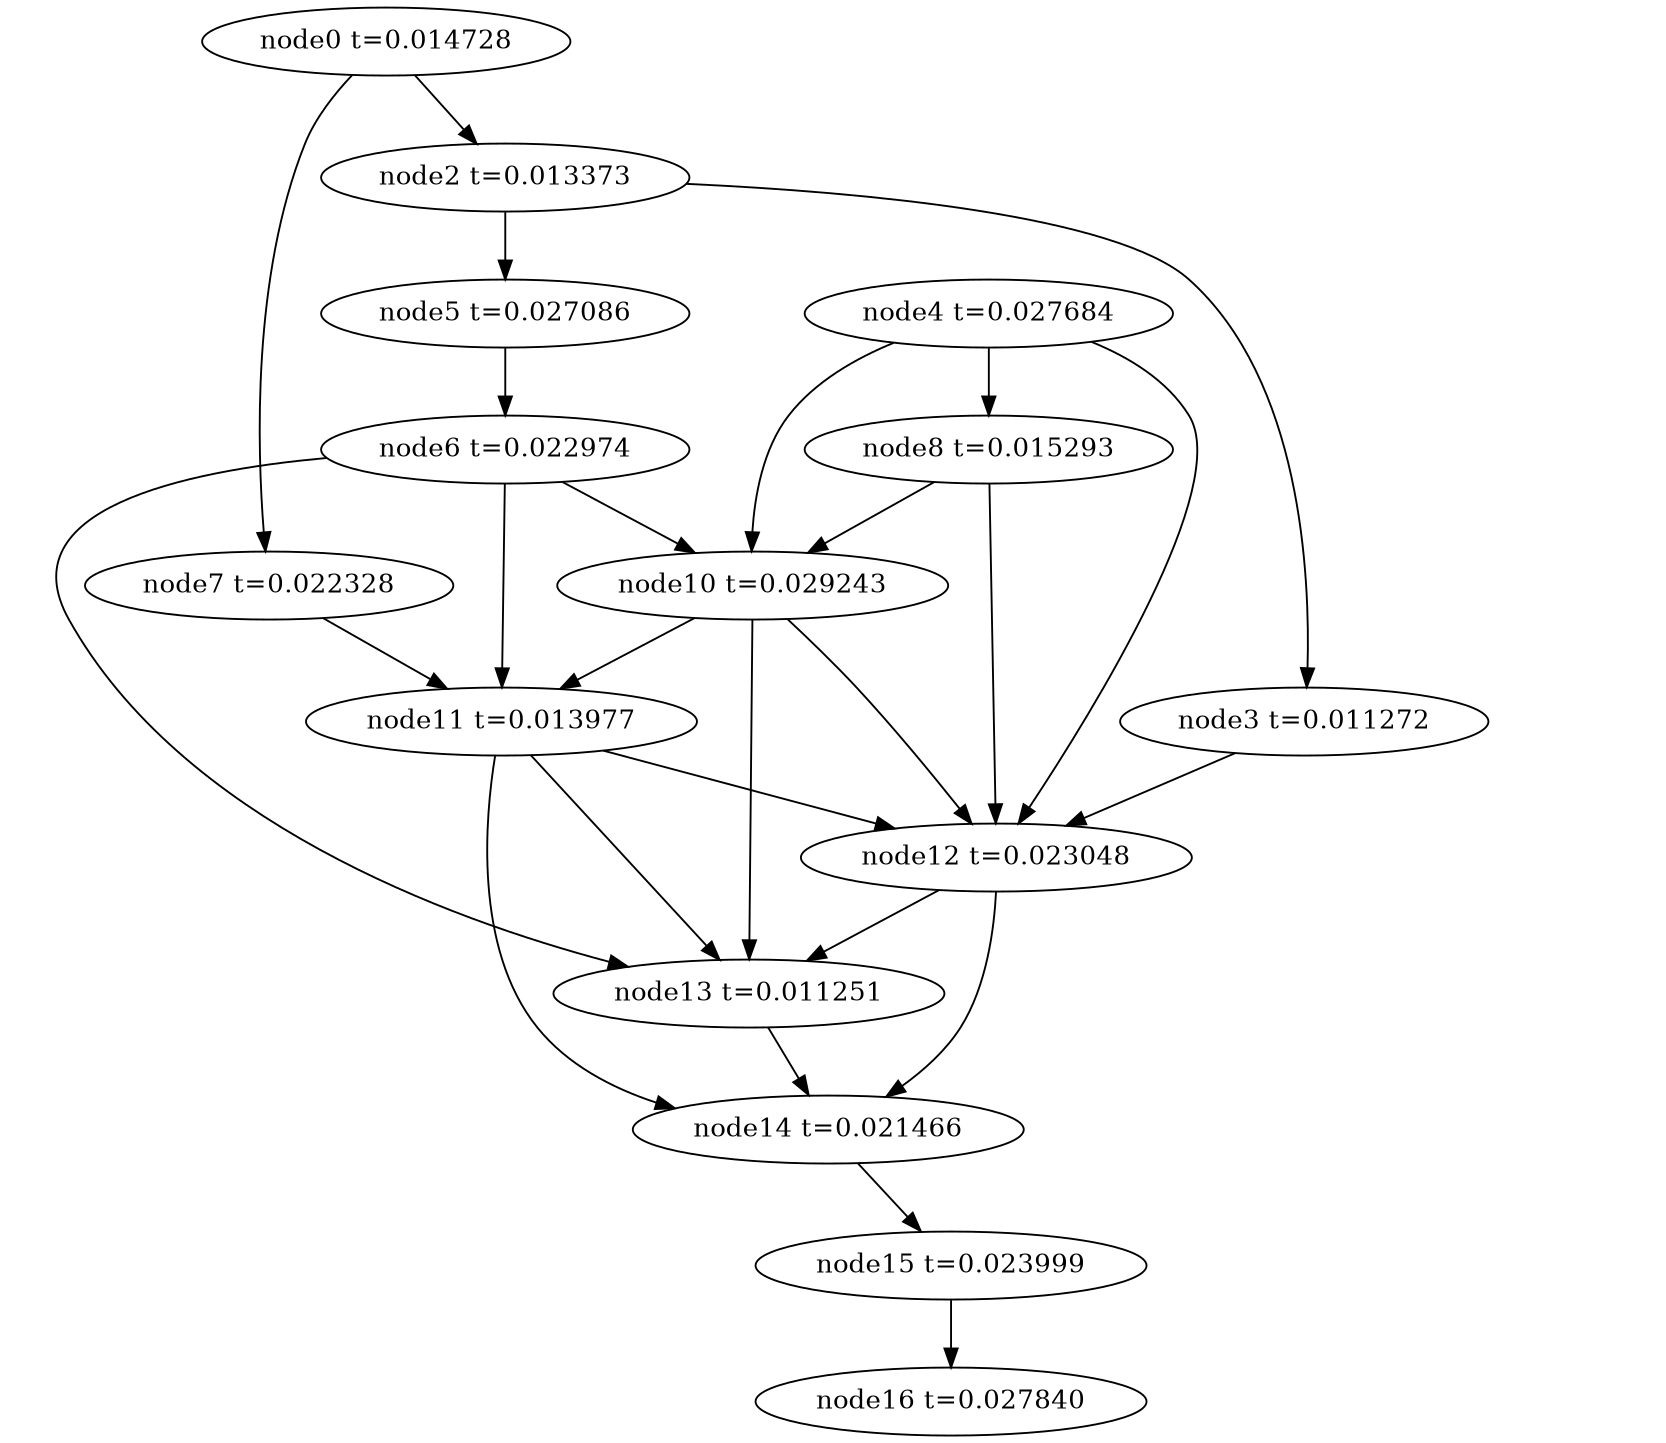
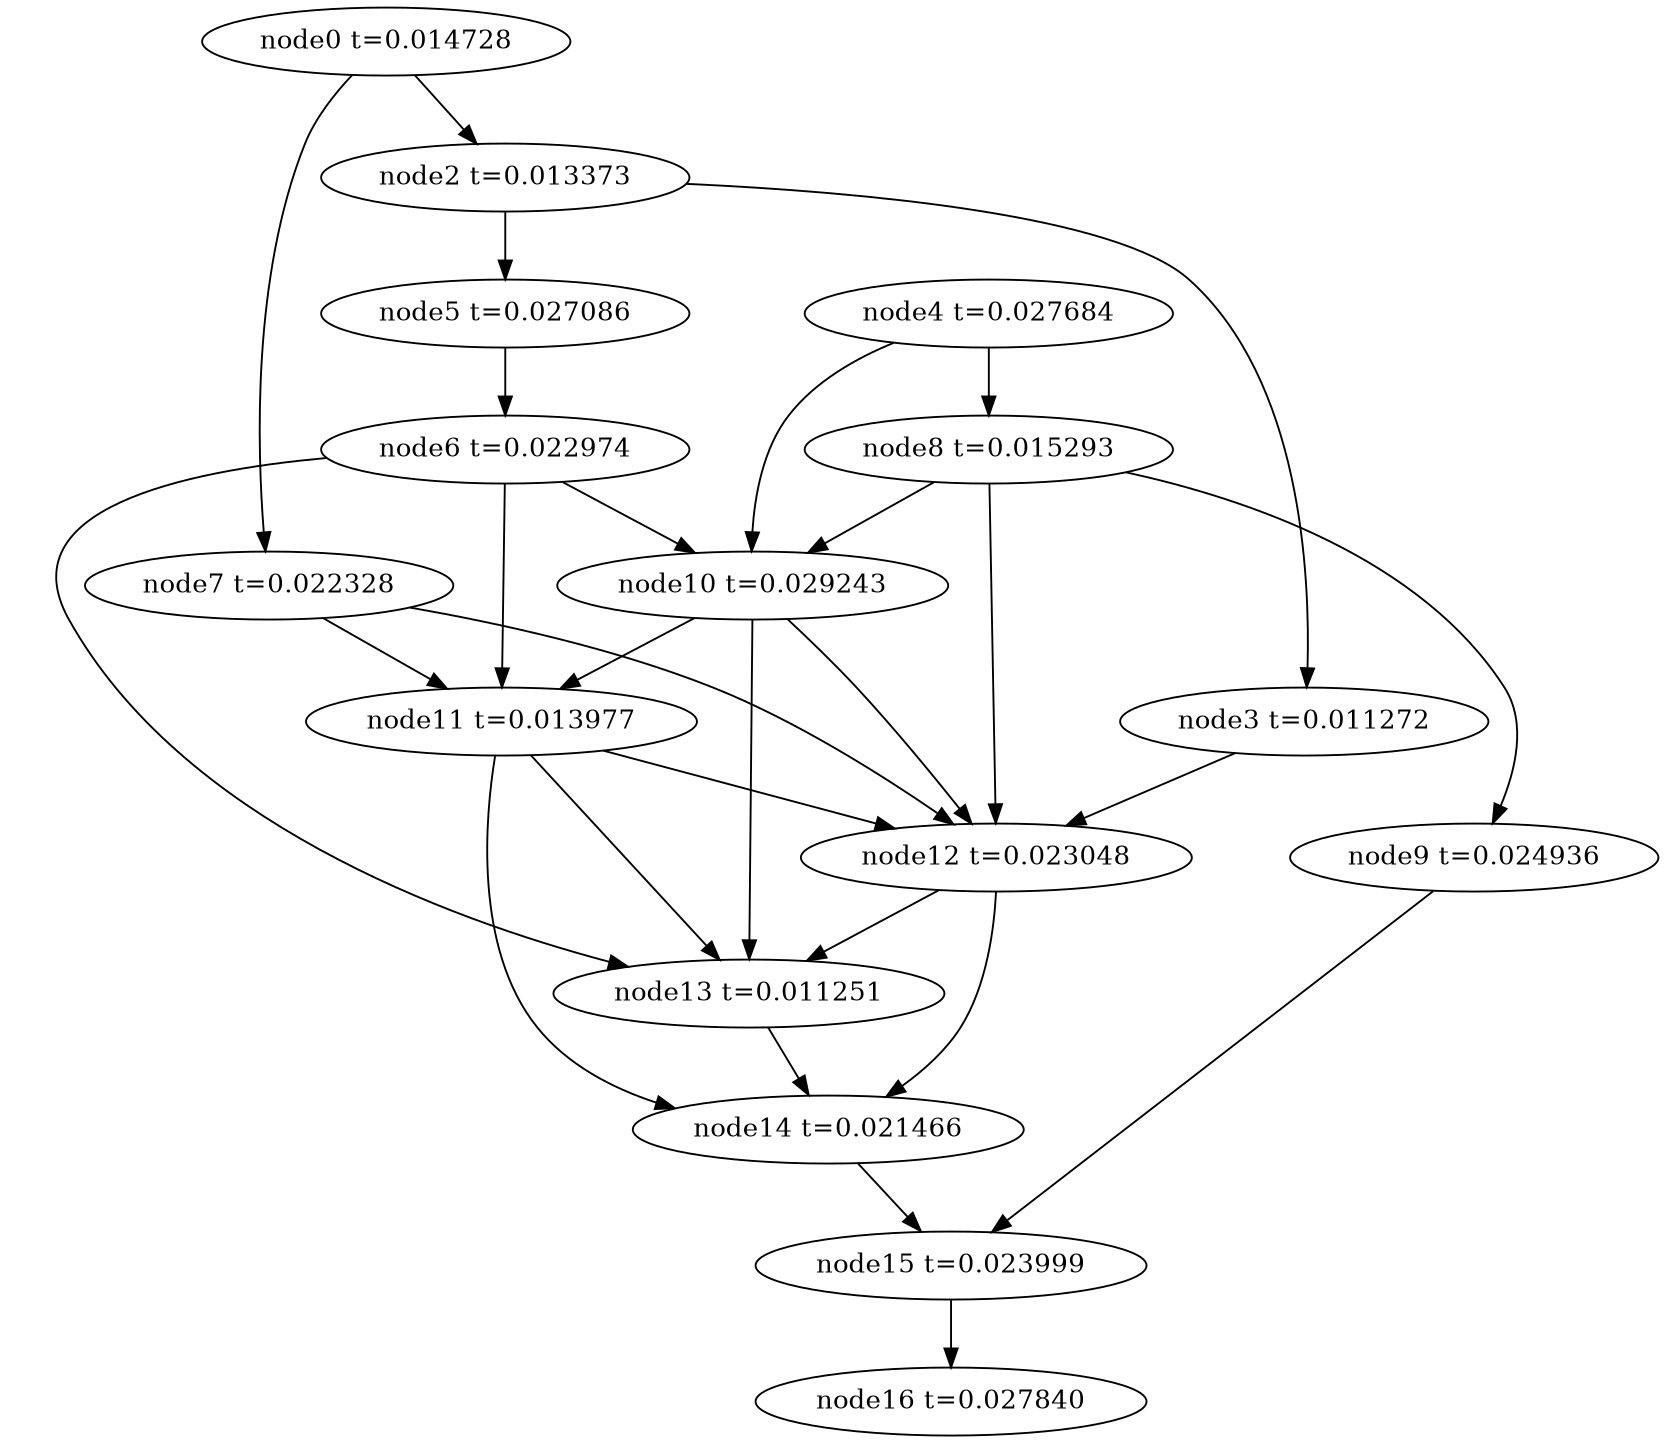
  digraph {
    n1 [label="node16 t=0.027840"]
    n2 [label="node15 t=0.023999"]
    n3 [label="node14 t=0.021466"]
    n4 [label="node13 t=0.011251"]
    n5 [label="node12 t=0.023048"]
    n6 [label="node11 t=0.013977"]
    n7 [label="node10 t=0.029243"]
+   n8 [label="node9 t=0.024936"]
    n9 [label="node8 t=0.015293"]
    n10 [label="node7 t=0.022328"]
    n11 [label="node6 t=0.022974"]
    n12 [label="node5 t=0.027086"]
    n13 [label="node4 t=0.027684"]
    n14 [label="node3 t=0.011272"]
    n15 [label="node2 t=0.013373"]
    n16 [label="node0 t=0.014728"]
    n2 -> n1
    n3 -> n2
    n4 -> n3
    n5 -> n3
    n5 -> n4
    n6 -> n3
    n6 -> n4
    n6 -> n5
    n7 -> n4
    n7 -> n5
    n7 -> n6
+   n8 -> n2
    n9 -> n5
    n9 -> n7
-   n13 -> n5
+   n9 -> n8
+   n10 -> n5
    n10 -> n6
    n11 -> n4
    n11 -> n6
    n11 -> n7
    n12 -> n11
    n13 -> n7
    n13 -> n9
    n14 -> n5
    n15 -> n12
    n15 -> n14
    n16 -> n10
    n16 -> n15
  }
